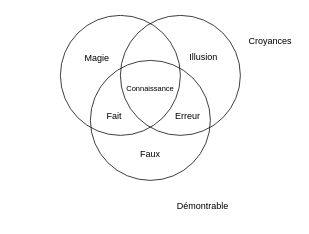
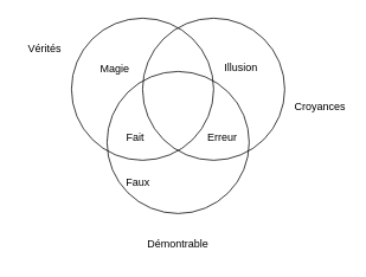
  <mxCell id="0" />
  <mxCell id="1" parent="0" />
  <mxCell id="2" value="" style="ellipse;whiteSpace=wrap;html=1;aspect=fixed;fillColor=none;" vertex="1" parent="1"><mxGeometry x="80" y="20" width="160" height="160" as="geometry" /></mxCell>
  <mxCell id="3" value="" style="ellipse;whiteSpace=wrap;html=1;aspect=fixed;fillColor=none;" vertex="1" parent="1"><mxGeometry x="160" y="20" width="160" height="160" as="geometry" /></mxCell>
  <mxCell id="4" value="" style="ellipse;whiteSpace=wrap;html=1;aspect=fixed;fillColor=none;" vertex="1" parent="1"><mxGeometry x="120" y="80" width="160" height="160" as="geometry" /></mxCell>
- <mxCell id="6" value="Croyances" style="text;html=1;strokeColor=none;fillColor=none;align=center;verticalAlign=middle;whiteSpace=wrap;rounded=0;" vertex="1" parent="1"><mxGeometry x="330" y="40" width="60" height="30" as="geometry" /></mxCell>
- <mxCell id="7" value="Démontrable" style="text;html=1;strokeColor=none;fillColor=none;align=center;verticalAlign=middle;whiteSpace=wrap;rounded=0;" vertex="1" parent="1"><mxGeometry x="240" y="260" width="60" height="30" as="geometry" /></mxCell>
+ <mxCell id="5" value="Vérités" style="text;html=1;strokeColor=none;fillColor=none;align=center;verticalAlign=middle;whiteSpace=wrap;rounded=0;" vertex="1" parent="1"><mxGeometry x="20" y="40" width="60" height="30" as="geometry" /></mxCell>
+ <mxCell id="6" value="Croyances" style="text;html=1;strokeColor=none;fillColor=none;align=center;verticalAlign=middle;whiteSpace=wrap;rounded=0;" vertex="1" parent="1"><mxGeometry x="330" y="105" width="60" height="30" as="geometry" /></mxCell>
+ <mxCell id="7" value="Démontrable" style="text;html=1;strokeColor=none;fillColor=none;align=center;verticalAlign=middle;whiteSpace=wrap;rounded=0;" vertex="1" parent="1"><mxGeometry x="170" y="260" width="60" height="30" as="geometry" /></mxCell>
  <mxCell id="8" value="Erreur" style="text;html=1;strokeColor=none;fillColor=none;align=center;verticalAlign=middle;whiteSpace=wrap;rounded=0;" vertex="1" parent="1"><mxGeometry x="220" y="140" width="60" height="30" as="geometry" /></mxCell>
- <mxCell id="9" value="&lt;font style=&quot;font-size: 10px;&quot;&gt;Connaissance&lt;/font&gt;" style="text;html=1;strokeColor=none;fillColor=none;align=center;verticalAlign=middle;whiteSpace=wrap;rounded=0;" vertex="1" parent="1"><mxGeometry x="170" y="102" width="60" height="30" as="geometry" /></mxCell>
  <mxCell id="10" value="Fait" style="text;html=1;strokeColor=none;fillColor=none;align=center;verticalAlign=middle;whiteSpace=wrap;rounded=0;" vertex="1" parent="1"><mxGeometry x="122" y="140" width="60" height="30" as="geometry" /></mxCell>
- <mxCell id="11" value="Faux" style="text;html=1;strokeColor=none;fillColor=none;align=center;verticalAlign=middle;whiteSpace=wrap;rounded=0;" vertex="1" parent="1"><mxGeometry x="170" y="190" width="60" height="30" as="geometry" /></mxCell>
+ <mxCell id="11" value="Faux" style="text;html=1;strokeColor=none;fillColor=none;align=center;verticalAlign=middle;whiteSpace=wrap;rounded=0;" vertex="1" parent="1"><mxGeometry x="125" y="190" width="60" height="30" as="geometry" /></mxCell>
  <mxCell id="12" value="Magie" style="text;html=1;strokeColor=none;fillColor=none;align=center;verticalAlign=middle;whiteSpace=wrap;rounded=0;" vertex="1" parent="1"><mxGeometry x="99" y="62" width="60" height="30" as="geometry" /></mxCell>
  <mxCell id="13" value="Illusion" style="text;html=1;strokeColor=none;fillColor=none;align=center;verticalAlign=middle;whiteSpace=wrap;rounded=0;" vertex="1" parent="1"><mxGeometry x="241" y="61" width="60" height="30" as="geometry" /></mxCell>
